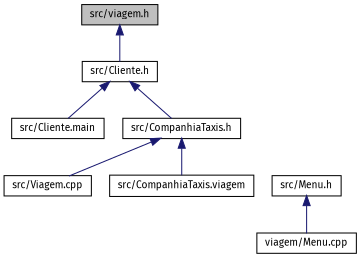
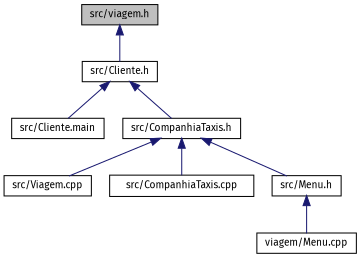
  digraph {
    fontname="Fira Sans"
    node [color=black fillcolor=white fontname="Fira Sans" fontsize=10 shape=record style=filled]
    edge [color=midnightblue dir=back fontname="Fira Sans" fontsize=10 labelfontname=Helvetica labelfontsize=10 style=solid]
    n1 [fillcolor=grey75 fontcolor=black height=0.2 label="src/viagem.h" width=0.4]
    n2 [height=0.2 label="src/Cliente.h" width=0.4]
    n3 [height=0.2 label="src/Cliente.main" width=0.4]
    n4 [height=0.2 label="src/CompanhiaTaxis.h" width=0.4]
    n5 [height=0.2 label="src/Viagem.cpp" width=0.4]
-   n6 [height=0.2 label="src/CompanhiaTaxis.viagem" width=0.4]
+   n6 [height=0.2 label="src/CompanhiaTaxis.cpp" width=0.4]
    n7 [height=0.2 label="src/Menu.h" width=0.4]
    n8 [height=0.2 label="viagem/Menu.cpp" width=0.4]
    n1 -> n2
    n2 -> n3
    n2 -> n4
    n4 -> n5
    n4 -> n6
+   n4 -> n7
    n7 -> n8
  }
